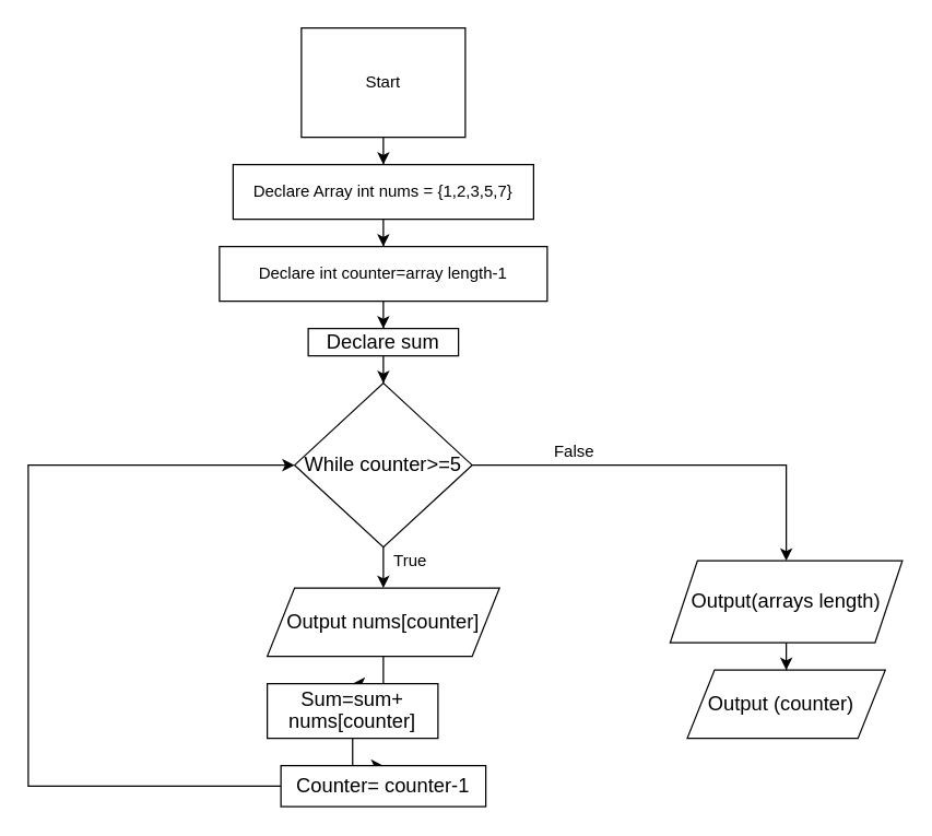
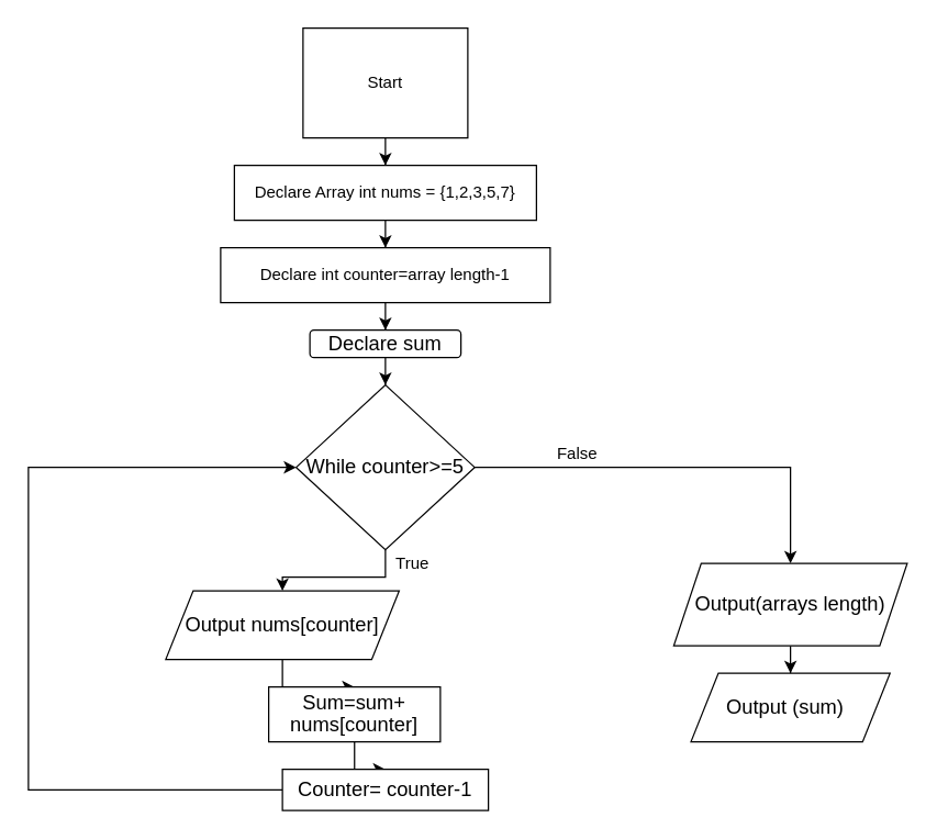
  <mxCell id="0" />
  <mxCell id="1" parent="0" />
  <mxCell id="2" value="" style="edgeStyle=orthogonalEdgeStyle;rounded=0;orthogonalLoop=1;jettySize=auto;html=1;" edge="1" parent="1" source="3" target="5"><mxGeometry relative="1" as="geometry" /></mxCell>
  <mxCell id="3" value="Start" style="whiteSpace=wrap;html=1;rounded=0;" vertex="1" parent="1"><mxGeometry x="220" y="20" width="120" height="80" as="geometry" /></mxCell>
  <mxCell id="4" value="" style="edgeStyle=orthogonalEdgeStyle;rounded=0;orthogonalLoop=1;jettySize=auto;html=1;" edge="1" parent="1" source="5" target="7"><mxGeometry relative="1" as="geometry" /></mxCell>
  <mxCell id="5" value="&lt;p class=&quot;MsoNormal&quot;&gt;Declare Array int nums = {1,2,3,5,7}&lt;/p&gt;" style="whiteSpace=wrap;html=1;" vertex="1" parent="1"><mxGeometry x="170" y="120" width="220" height="40" as="geometry" /></mxCell>
  <mxCell id="6" value="" style="edgeStyle=orthogonalEdgeStyle;rounded=0;orthogonalLoop=1;jettySize=auto;html=1;" edge="1" parent="1" source="7" target="9"><mxGeometry relative="1" as="geometry" /></mxCell>
  <mxCell id="7" value="&lt;p class=&quot;MsoNormal&quot;&gt;Declare int counter=array length-1&lt;/p&gt;" style="whiteSpace=wrap;html=1;" vertex="1" parent="1"><mxGeometry x="160" y="180" width="240" height="40" as="geometry" /></mxCell>
  <mxCell id="8" value="" style="edgeStyle=orthogonalEdgeStyle;rounded=0;orthogonalLoop=1;jettySize=auto;html=1;" edge="1" parent="1" source="9" target="12"><mxGeometry relative="1" as="geometry" /></mxCell>
- <mxCell id="9" value="&lt;span style=&quot;font-size: 11.0pt ; line-height: 107% ; font-family: &amp;#34;calibri&amp;#34; , sans-serif&quot;&gt;Declare sum&lt;/span&gt;" style="whiteSpace=wrap;html=1;" vertex="1" parent="1"><mxGeometry x="225" y="240" width="110" height="20" as="geometry" /></mxCell>
+ <mxCell id="9" value="&lt;span style=&quot;font-size: 11.0pt ; line-height: 107% ; font-family: &amp;#34;calibri&amp;#34; , sans-serif&quot;&gt;Declare sum&lt;/span&gt;" style="whiteSpace=wrap;html=1;rounded=1;" vertex="1" parent="1"><mxGeometry x="225" y="240" width="110" height="20" as="geometry" /></mxCell>
  <mxCell id="10" value="" style="edgeStyle=orthogonalEdgeStyle;rounded=0;orthogonalLoop=1;jettySize=auto;html=1;" edge="1" parent="1" source="12" target="14"><mxGeometry relative="1" as="geometry" /></mxCell>
  <mxCell id="11" value="" style="edgeStyle=orthogonalEdgeStyle;rounded=0;orthogonalLoop=1;jettySize=auto;html=1;" edge="1" parent="1" source="12" target="21"><mxGeometry relative="1" as="geometry" /></mxCell>
  <mxCell id="12" value="&lt;span style=&quot;font-size: 11.0pt ; line-height: 107% ; font-family: &amp;#34;calibri&amp;#34; , sans-serif&quot;&gt;While counter&amp;gt;=5&lt;/span&gt;" style="rhombus;whiteSpace=wrap;html=1;" vertex="1" parent="1"><mxGeometry x="215" y="280" width="130" height="120" as="geometry" /></mxCell>
  <mxCell id="13" value="" style="edgeStyle=orthogonalEdgeStyle;rounded=0;orthogonalLoop=1;jettySize=auto;html=1;" edge="1" parent="1" source="14" target="16"><mxGeometry relative="1" as="geometry" /></mxCell>
- <mxCell id="14" value="&lt;span style=&quot;font-size: 11.0pt ; line-height: 107% ; font-family: &amp;#34;calibri&amp;#34; , sans-serif&quot;&gt;Output nums[counter]&lt;/span&gt;" style="shape=parallelogram;perimeter=parallelogramPerimeter;whiteSpace=wrap;html=1;fixedSize=1;" vertex="1" parent="1"><mxGeometry x="195" y="430" width="170" height="50" as="geometry" /></mxCell>
+ <mxCell id="14" value="&lt;span style=&quot;font-size: 11.0pt ; line-height: 107% ; font-family: &amp;#34;calibri&amp;#34; , sans-serif&quot;&gt;Output nums[counter]&lt;/span&gt;" style="shape=parallelogram;perimeter=parallelogramPerimeter;whiteSpace=wrap;html=1;fixedSize=1;" vertex="1" parent="1"><mxGeometry x="120" y="430" width="170" height="50" as="geometry" /></mxCell>
  <mxCell id="15" value="" style="edgeStyle=orthogonalEdgeStyle;rounded=0;orthogonalLoop=1;jettySize=auto;html=1;" edge="1" parent="1" source="16" target="18"><mxGeometry relative="1" as="geometry" /></mxCell>
  <mxCell id="16" value="&lt;span style=&quot;font-size: 11.0pt ; line-height: 107% ; font-family: &amp;#34;calibri&amp;#34; , sans-serif&quot;&gt;Sum=sum+ nums[counter]&lt;/span&gt;" style="whiteSpace=wrap;html=1;" vertex="1" parent="1"><mxGeometry x="195" y="500" width="125" height="40" as="geometry" /></mxCell>
  <mxCell id="17" style="edgeStyle=orthogonalEdgeStyle;rounded=0;orthogonalLoop=1;jettySize=auto;html=1;entryX=0;entryY=0.5;entryDx=0;entryDy=0;" edge="1" parent="1" source="18" target="12"><mxGeometry relative="1" as="geometry"><mxPoint x="210" y="337" as="targetPoint" /><Array as="points"><mxPoint x="20" y="575" /><mxPoint x="20" y="340" /></Array></mxGeometry></mxCell>
  <mxCell id="18" value="&lt;span style=&quot;font-size: 11.0pt ; line-height: 107% ; font-family: &amp;#34;calibri&amp;#34; , sans-serif&quot;&gt;Counter= counter-1&lt;/span&gt;" style="whiteSpace=wrap;html=1;" vertex="1" parent="1"><mxGeometry x="205" y="560" width="150" height="30" as="geometry" /></mxCell>
  <mxCell id="19" value="True" style="text;html=1;strokeColor=none;fillColor=none;align=center;verticalAlign=middle;whiteSpace=wrap;rounded=0;" vertex="1" parent="1"><mxGeometry x="280" y="400" width="40" height="20" as="geometry" /></mxCell>
  <mxCell id="20" value="" style="edgeStyle=orthogonalEdgeStyle;rounded=0;orthogonalLoop=1;jettySize=auto;html=1;" edge="1" parent="1" source="21" target="23"><mxGeometry relative="1" as="geometry" /></mxCell>
  <mxCell id="21" value="&lt;span style=&quot;font-size: 11.0pt ; line-height: 107% ; font-family: &amp;#34;calibri&amp;#34; , sans-serif&quot;&gt;Output(arrays length)&lt;/span&gt;" style="shape=parallelogram;perimeter=parallelogramPerimeter;whiteSpace=wrap;html=1;fixedSize=1;" vertex="1" parent="1"><mxGeometry x="490" y="410" width="170" height="60" as="geometry" /></mxCell>
  <mxCell id="22" value="False" style="text;html=1;strokeColor=none;fillColor=none;align=center;verticalAlign=middle;whiteSpace=wrap;rounded=0;" vertex="1" parent="1"><mxGeometry x="400" y="320" width="40" height="20" as="geometry" /></mxCell>
- <mxCell id="23" value="&lt;span style=&quot;font-size: 11.0pt ; line-height: 107% ; font-family: &amp;#34;calibri&amp;#34; , sans-serif&quot;&gt;Output  (counter)&amp;nbsp;&amp;nbsp;&lt;/span&gt;" style="shape=parallelogram;perimeter=parallelogramPerimeter;whiteSpace=wrap;html=1;fixedSize=1;" vertex="1" parent="1"><mxGeometry x="502.5" y="490" width="145" height="50" as="geometry" /></mxCell>
+ <mxCell id="23" value="&lt;span style=&quot;font-size: 11.0pt ; line-height: 107% ; font-family: &amp;#34;calibri&amp;#34; , sans-serif&quot;&gt;Output  (sum)&amp;nbsp;&amp;nbsp;&lt;/span&gt;" style="shape=parallelogram;perimeter=parallelogramPerimeter;whiteSpace=wrap;html=1;fixedSize=1;" vertex="1" parent="1"><mxGeometry x="502.5" y="490" width="145" height="50" as="geometry" /></mxCell>
